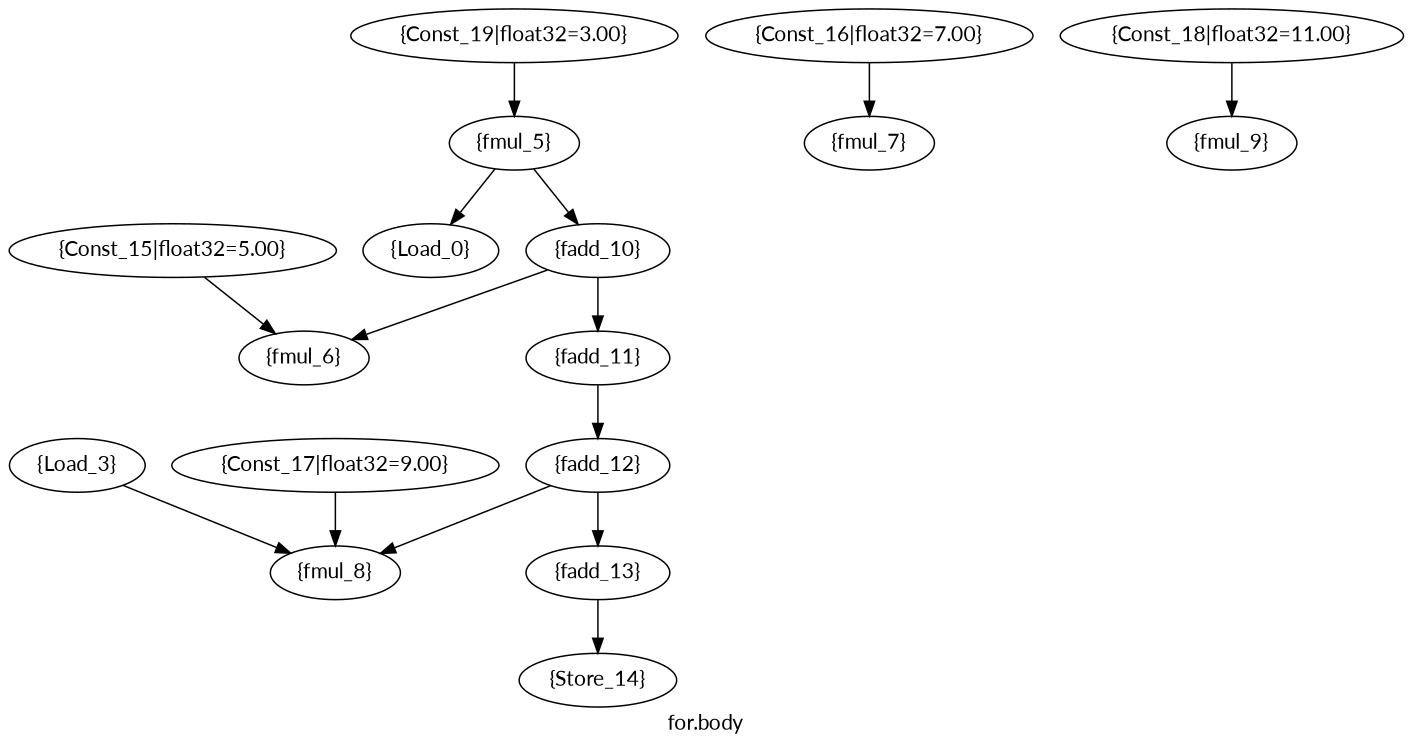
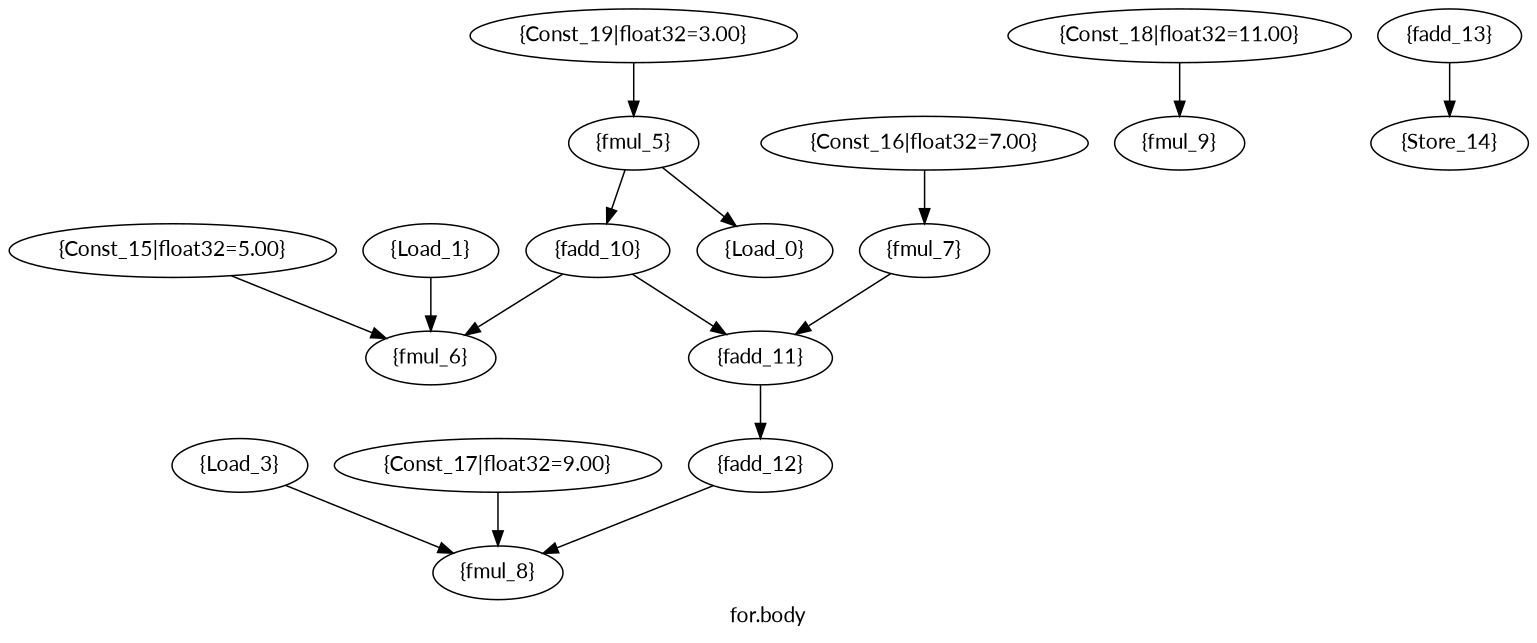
  strict digraph {
    fontname=Lato
    label="for.body"
    node [fontname=Lato opcode=FMUL]
    edge [driver=outPinA fontname=Lato load=inPinA]
    n1 [label="{Load_0}" opcode=INPUT]
    n2 [label="{fmul_5}"]
    n3 [label="{fadd_10}" opcode=FADD]
+   n4 [label="{Load_1}" opcode=INPUT]
    n5 [label="{fmul_6}"]
    n6 [label="{fmul_7}"]
    n7 [label="{fadd_11}" opcode=FADD]
    n8 [label="{Load_3}" opcode=INPUT]
    n9 [label="{fmul_8}"]
    n10 [label="{fmul_9}"]
    n11 [label="{fadd_12}" opcode=FADD]
    n12 [label="{fadd_13}" opcode=FADD]
    n13 [label="{Store_14}" opcode=OUTPUT]
    n14 [constVal=1 float32=5.00 label="{Const_15|float32=5.00}" opcode=CONST]
    n15 [constVal=1 float32=7.00 label="{Const_16|float32=7.00}" opcode=CONST]
    n16 [constVal=1 float32=9.00 label="{Const_17|float32=9.00}" opcode=CONST]
    n17 [constVal=1 float32=11.00 label="{Const_18|float32=11.00}" opcode=CONST]
    n18 [constVal=1 float32=3.00 label="{Const_19|float32=3.00}" opcode=CONST]
    n2 -> n1 [load=inPinB]
    n2 -> n3 [load=inPinB]
    n3 -> n5
    n3 -> n7
+   n4 -> n5 [load=inPinB]
+   n6 -> n7 [load=inPinB]
    n7 -> n11
    n8 -> n9 [load=inPinB]
    n11 -> n9 [load=inPinB]
-   n11 -> n12
    n12 -> n13
    n14 -> n5
    n15 -> n6
    n16 -> n9
    n17 -> n10
    n18 -> n2
  }
